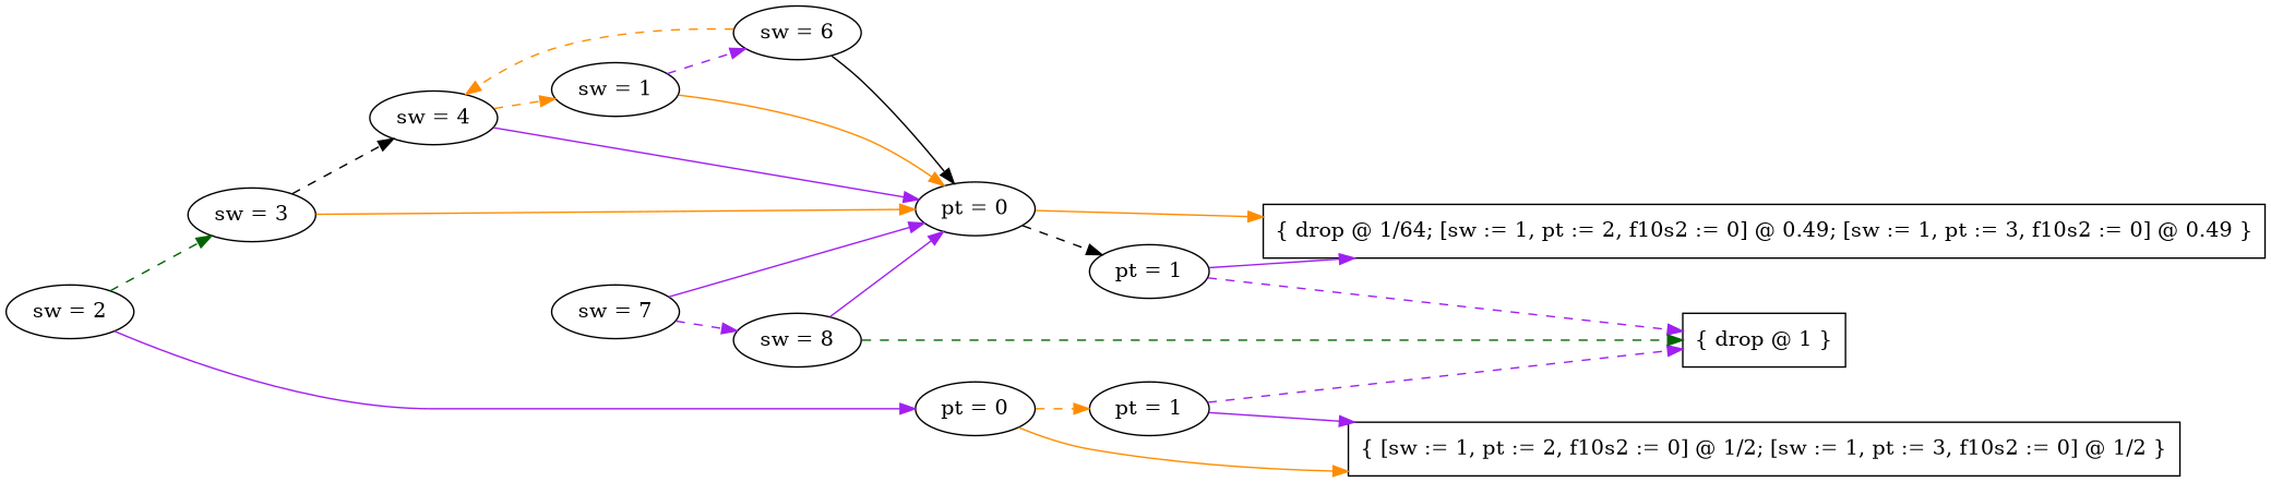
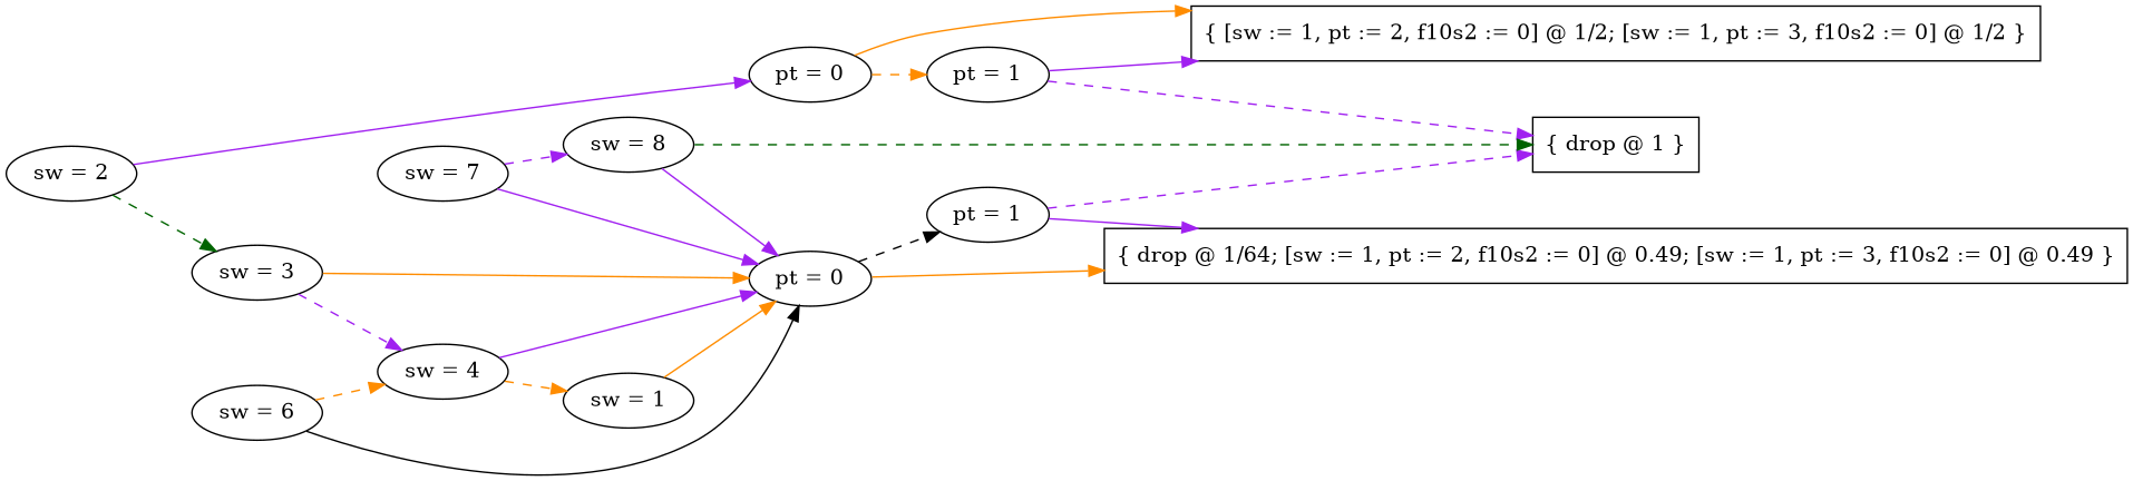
  digraph {
    rankdir=LR
    edge [color=purple]
    n1 [label="sw = 4"]
    n2 [label="pt = 1"]
    n3 [label="pt = 1"]
    n4 [label="sw = 1"]
    n5 [label="sw = 3"]
    n6 [label="sw = 2"]
    n7 [label="sw = 7"]
    n8 [label="sw = 8"]
    n9 [label="sw = 6"]
    n10 [label="pt = 0"]
    n11 [label="pt = 0"]
    n12 [label="{ [sw := 1, pt := 2, f10s2 := 0] @ 1/2; [sw := 1, pt := 3, f10s2 := 0] @ 1/2 }" shape=box]
    n13 [label="{ drop @ 1 }" shape=box]
    n14 [label="{ drop @ 1/64; [sw := 1, pt := 2, f10s2 := 0] @ 0.49; [sw := 1, pt := 3, f10s2 := 0] @ 0.49 }" shape=box]
    subgraph sub_1 {
      rank=same
      n1
    }
    subgraph sub_2 {
      rank=same
      n2
      n3
    }
    subgraph sub_3 {
      rank=same
      n4
    }
    subgraph sub_4 {
      rank=same
      n5
    }
    subgraph sub_5 {
      rank=same
      n6
    }
    subgraph sub_6 {
      rank=same
      n7
    }
    subgraph sub_7 {
      rank=same
      n8
    }
    subgraph sub_8 {
      rank=same
      n9
    }
    subgraph sub_9 {
      rank=same
      n10
      n11
    }
    n1 -> n4 [color=darkorange style=dashed]
    n1 -> n11
    n2 -> n12
    n2 -> n13 [style=dashed]
    n3 -> n13 [style=dashed]
    n3 -> n14
-   n4 -> n9 [style=dashed]
    n4 -> n11 [color=darkorange]
-   n5 -> n1 [color=black style=dashed]
+   n5 -> n1 [style=dashed]
    n5 -> n11 [color=darkorange]
    n6 -> n5 [color=darkgreen style=dashed]
    n6 -> n10
    n7 -> n8 [style=dashed]
    n7 -> n11
    n8 -> n11
    n8 -> n13 [color=darkgreen style=dashed]
    n9 -> n1 [color=darkorange style=dashed]
    n9 -> n11 [color=black]
    n10 -> n2 [color=darkorange style=dashed]
    n10 -> n12 [color=darkorange]
    n11 -> n3 [color=black style=dashed]
    n11 -> n14 [color=darkorange]
  }
